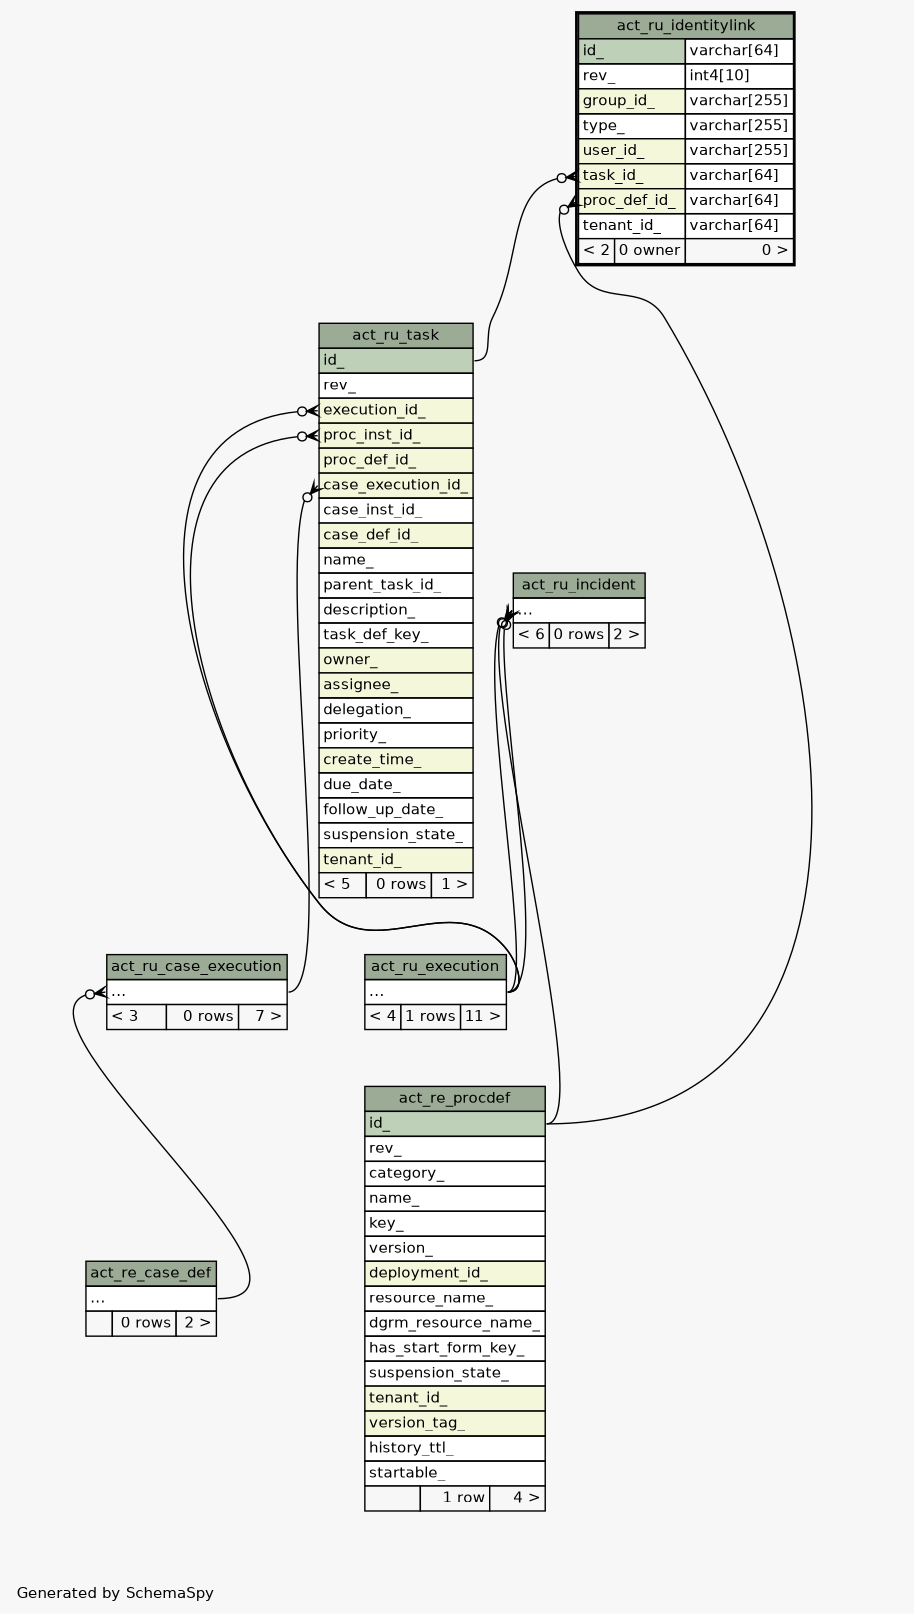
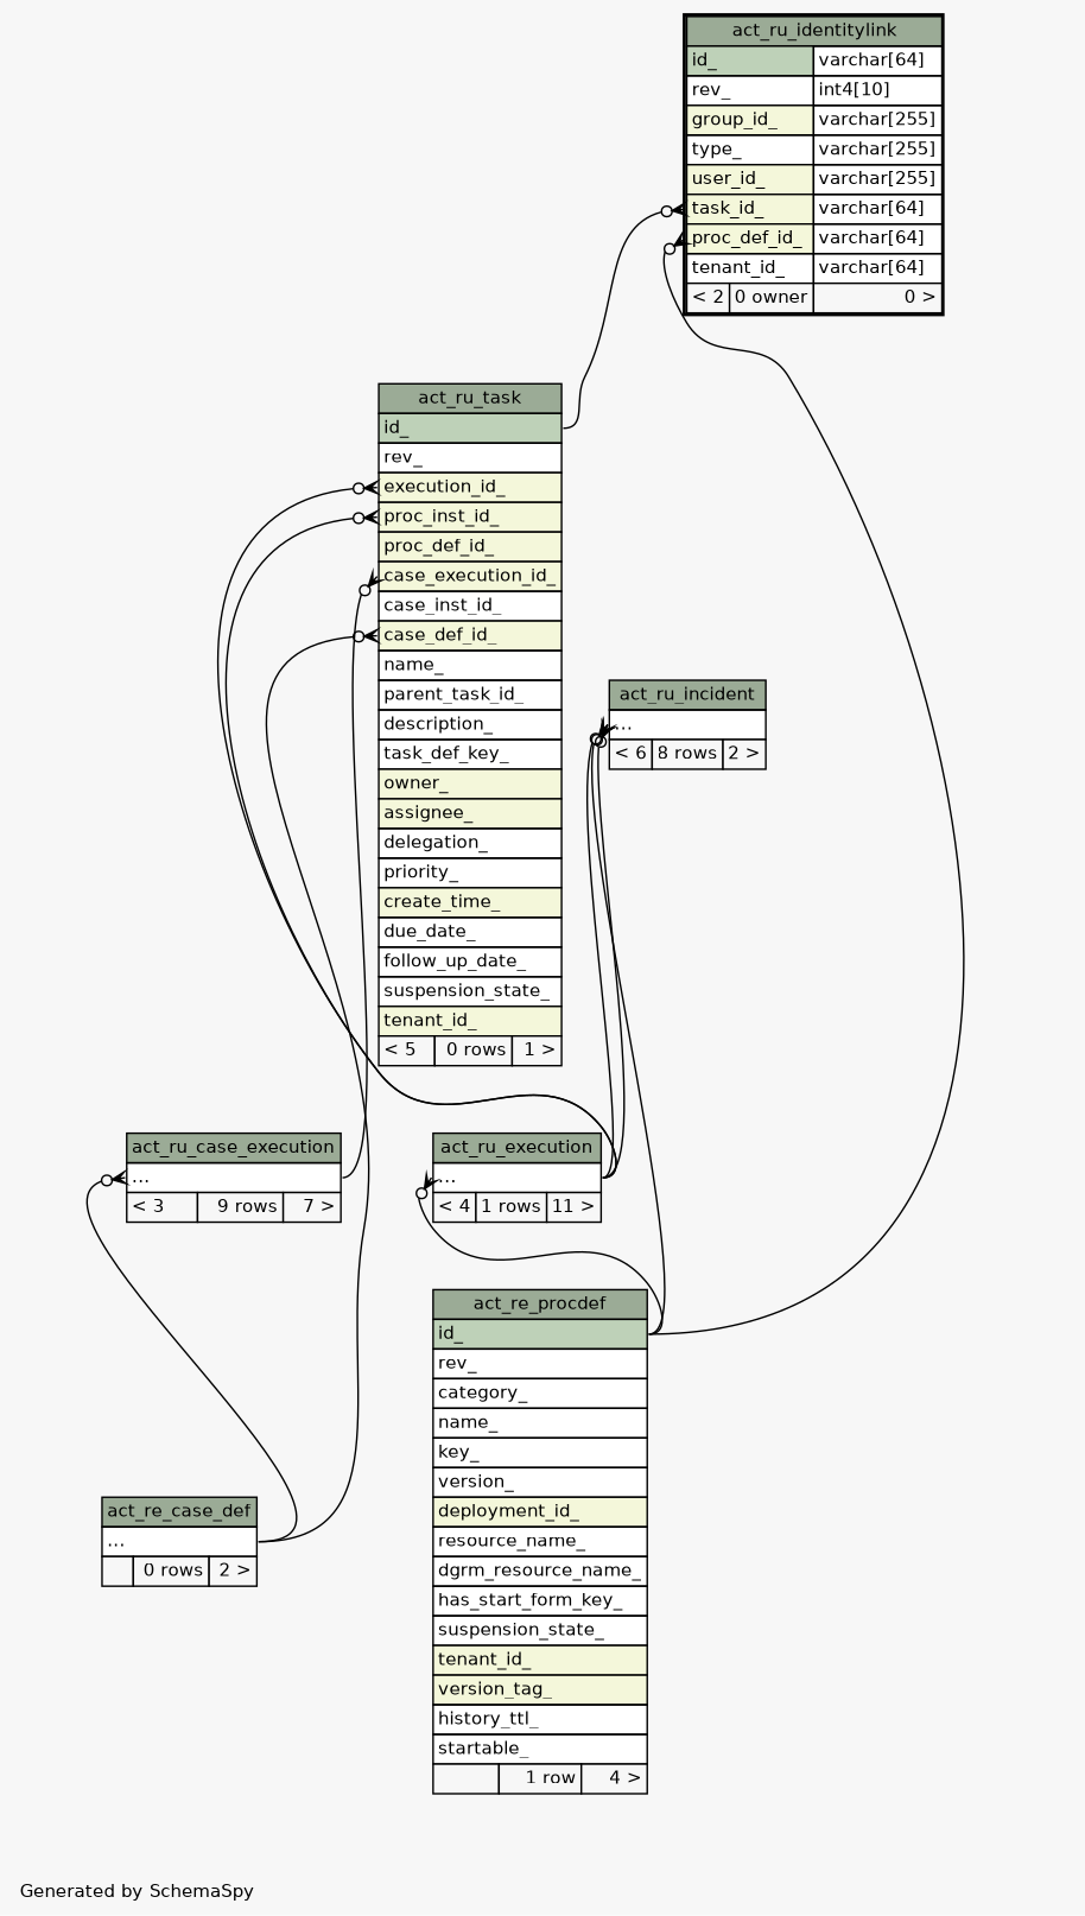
  digraph {
    bgcolor="#f7f7f7"
    fontname=Helvetica
    fontsize=11
    label="\nGenerated by SchemaSpy"
    labeljust=l
    nodesep=0.18
    rankdir=TB
    ranksep=0.46
    node [fontname=Helvetica fontsize=11 shape=plaintext]
    edge [arrowhead=none arrowsize=0.8 arrowtail=crowodot dir=back headport="elipses:e" tailport="elipses:w"]
-   n1 [label=<     <TABLE BORDER="0" CELLBORDER="1" CELLSPACING="0" BGCOLOR="#ffffff">       <TR><TD COLSPAN="3" BGCOLOR="#9bab96" ALIGN="CENTER">act_ru_case_execution</TD></TR>       <TR><TD PORT="elipses" COLSPAN="3" ALIGN="LEFT">...</TD></TR>       <TR><TD ALIGN="LEFT" BGCOLOR="#f7f7f7">&lt; 3</TD><TD ALIGN="RIGHT" BGCOLOR="#f7f7f7">0 rows</TD><TD ALIGN="RIGHT" BGCOLOR="#f7f7f7">7 &gt;</TD></TR>     </TABLE>>]
+   n1 [label=<     <TABLE BORDER="0" CELLBORDER="1" CELLSPACING="0" BGCOLOR="#ffffff">       <TR><TD COLSPAN="3" BGCOLOR="#9bab96" ALIGN="CENTER">act_ru_case_execution</TD></TR>       <TR><TD PORT="elipses" COLSPAN="3" ALIGN="LEFT">...</TD></TR>       <TR><TD ALIGN="LEFT" BGCOLOR="#f7f7f7">&lt; 3</TD><TD ALIGN="RIGHT" BGCOLOR="#f7f7f7">9 rows</TD><TD ALIGN="RIGHT" BGCOLOR="#f7f7f7">7 &gt;</TD></TR>     </TABLE>>]
    n2 [label=<     <TABLE BORDER="0" CELLBORDER="1" CELLSPACING="0" BGCOLOR="#ffffff">       <TR><TD COLSPAN="3" BGCOLOR="#9bab96" ALIGN="CENTER">act_re_case_def</TD></TR>       <TR><TD PORT="elipses" COLSPAN="3" ALIGN="LEFT">...</TD></TR>       <TR><TD ALIGN="LEFT" BGCOLOR="#f7f7f7">  </TD><TD ALIGN="RIGHT" BGCOLOR="#f7f7f7">0 rows</TD><TD ALIGN="RIGHT" BGCOLOR="#f7f7f7">2 &gt;</TD></TR>     </TABLE>>]
    n3 [label=<     <TABLE BORDER="0" CELLBORDER="1" CELLSPACING="0" BGCOLOR="#ffffff">       <TR><TD COLSPAN="3" BGCOLOR="#9bab96" ALIGN="CENTER">act_ru_execution</TD></TR>       <TR><TD PORT="elipses" COLSPAN="3" ALIGN="LEFT">...</TD></TR>       <TR><TD ALIGN="LEFT" BGCOLOR="#f7f7f7">&lt; 4</TD><TD ALIGN="RIGHT" BGCOLOR="#f7f7f7">1 rows</TD><TD ALIGN="RIGHT" BGCOLOR="#f7f7f7">11 &gt;</TD></TR>     </TABLE>>]
    n4 [label=<     <TABLE BORDER="0" CELLBORDER="1" CELLSPACING="0" BGCOLOR="#ffffff">       <TR><TD COLSPAN="3" BGCOLOR="#9bab96" ALIGN="CENTER">act_re_procdef</TD></TR>       <TR><TD PORT="id_" COLSPAN="3" BGCOLOR="#bed1b8" ALIGN="LEFT">id_</TD></TR>       <TR><TD PORT="rev_" COLSPAN="3" ALIGN="LEFT">rev_</TD></TR>       <TR><TD PORT="category_" COLSPAN="3" ALIGN="LEFT">category_</TD></TR>       <TR><TD PORT="name_" COLSPAN="3" ALIGN="LEFT">name_</TD></TR>       <TR><TD PORT="key_" COLSPAN="3" ALIGN="LEFT">key_</TD></TR>       <TR><TD PORT="version_" COLSPAN="3" ALIGN="LEFT">version_</TD></TR>       <TR><TD PORT="deployment_id_" COLSPAN="3" BGCOLOR="#f4f7da" ALIGN="LEFT">deployment_id_</TD></TR>       <TR><TD PORT="resource_name_" COLSPAN="3" ALIGN="LEFT">resource_name_</TD></TR>       <TR><TD PORT="dgrm_resource_name_" COLSPAN="3" ALIGN="LEFT">dgrm_resource_name_</TD></TR>       <TR><TD PORT="has_start_form_key_" COLSPAN="3" ALIGN="LEFT">has_start_form_key_</TD></TR>       <TR><TD PORT="suspension_state_" COLSPAN="3" ALIGN="LEFT">suspension_state_</TD></TR>       <TR><TD PORT="tenant_id_" COLSPAN="3" BGCOLOR="#f4f7da" ALIGN="LEFT">tenant_id_</TD></TR>       <TR><TD PORT="version_tag_" COLSPAN="3" BGCOLOR="#f4f7da" ALIGN="LEFT">version_tag_</TD></TR>       <TR><TD PORT="history_ttl_" COLSPAN="3" ALIGN="LEFT">history_ttl_</TD></TR>       <TR><TD PORT="startable_" COLSPAN="3" ALIGN="LEFT">startable_</TD></TR>       <TR><TD ALIGN="LEFT" BGCOLOR="#f7f7f7">  </TD><TD ALIGN="RIGHT" BGCOLOR="#f7f7f7">1 row</TD><TD ALIGN="RIGHT" BGCOLOR="#f7f7f7">4 &gt;</TD></TR>     </TABLE>>]
    n5 [label=<     <TABLE BORDER="2" CELLBORDER="1" CELLSPACING="0" BGCOLOR="#ffffff">       <TR><TD COLSPAN="3" BGCOLOR="#9bab96" ALIGN="CENTER">act_ru_identitylink</TD></TR>       <TR><TD PORT="id_" COLSPAN="2" BGCOLOR="#bed1b8" ALIGN="LEFT">id_</TD><TD PORT="id_.type" ALIGN="LEFT">varchar[64]</TD></TR>       <TR><TD PORT="rev_" COLSPAN="2" ALIGN="LEFT">rev_</TD><TD PORT="rev_.type" ALIGN="LEFT">int4[10]</TD></TR>       <TR><TD PORT="group_id_" COLSPAN="2" BGCOLOR="#f4f7da" ALIGN="LEFT">group_id_</TD><TD PORT="group_id_.type" ALIGN="LEFT">varchar[255]</TD></TR>       <TR><TD PORT="type_" COLSPAN="2" ALIGN="LEFT">type_</TD><TD PORT="type_.type" ALIGN="LEFT">varchar[255]</TD></TR>       <TR><TD PORT="user_id_" COLSPAN="2" BGCOLOR="#f4f7da" ALIGN="LEFT">user_id_</TD><TD PORT="user_id_.type" ALIGN="LEFT">varchar[255]</TD></TR>       <TR><TD PORT="task_id_" COLSPAN="2" BGCOLOR="#f4f7da" ALIGN="LEFT">task_id_</TD><TD PORT="task_id_.type" ALIGN="LEFT">varchar[64]</TD></TR>       <TR><TD PORT="proc_def_id_" COLSPAN="2" BGCOLOR="#f4f7da" ALIGN="LEFT">proc_def_id_</TD><TD PORT="proc_def_id_.type" ALIGN="LEFT">varchar[64]</TD></TR>       <TR><TD PORT="tenant_id_" COLSPAN="2" ALIGN="LEFT">tenant_id_</TD><TD PORT="tenant_id_.type" ALIGN="LEFT">varchar[64]</TD></TR>       <TR><TD ALIGN="LEFT" BGCOLOR="#f7f7f7">&lt; 2</TD><TD ALIGN="RIGHT" BGCOLOR="#f7f7f7">0 owner</TD><TD ALIGN="RIGHT" BGCOLOR="#f7f7f7">0 &gt;</TD></TR>     </TABLE>>]
    n6 [label=<     <TABLE BORDER="0" CELLBORDER="1" CELLSPACING="0" BGCOLOR="#ffffff">       <TR><TD COLSPAN="3" BGCOLOR="#9bab96" ALIGN="CENTER">act_ru_task</TD></TR>       <TR><TD PORT="id_" COLSPAN="3" BGCOLOR="#bed1b8" ALIGN="LEFT">id_</TD></TR>       <TR><TD PORT="rev_" COLSPAN="3" ALIGN="LEFT">rev_</TD></TR>       <TR><TD PORT="execution_id_" COLSPAN="3" BGCOLOR="#f4f7da" ALIGN="LEFT">execution_id_</TD></TR>       <TR><TD PORT="proc_inst_id_" COLSPAN="3" BGCOLOR="#f4f7da" ALIGN="LEFT">proc_inst_id_</TD></TR>       <TR><TD PORT="proc_def_id_" COLSPAN="3" BGCOLOR="#f4f7da" ALIGN="LEFT">proc_def_id_</TD></TR>       <TR><TD PORT="case_execution_id_" COLSPAN="3" BGCOLOR="#f4f7da" ALIGN="LEFT">case_execution_id_</TD></TR>       <TR><TD PORT="case_inst_id_" COLSPAN="3" ALIGN="LEFT">case_inst_id_</TD></TR>       <TR><TD PORT="case_def_id_" COLSPAN="3" BGCOLOR="#f4f7da" ALIGN="LEFT">case_def_id_</TD></TR>       <TR><TD PORT="name_" COLSPAN="3" ALIGN="LEFT">name_</TD></TR>       <TR><TD PORT="parent_task_id_" COLSPAN="3" ALIGN="LEFT">parent_task_id_</TD></TR>       <TR><TD PORT="description_" COLSPAN="3" ALIGN="LEFT">description_</TD></TR>       <TR><TD PORT="task_def_key_" COLSPAN="3" ALIGN="LEFT">task_def_key_</TD></TR>       <TR><TD PORT="owner_" COLSPAN="3" BGCOLOR="#f4f7da" ALIGN="LEFT">owner_</TD></TR>       <TR><TD PORT="assignee_" COLSPAN="3" BGCOLOR="#f4f7da" ALIGN="LEFT">assignee_</TD></TR>       <TR><TD PORT="delegation_" COLSPAN="3" ALIGN="LEFT">delegation_</TD></TR>       <TR><TD PORT="priority_" COLSPAN="3" ALIGN="LEFT">priority_</TD></TR>       <TR><TD PORT="create_time_" COLSPAN="3" BGCOLOR="#f4f7da" ALIGN="LEFT">create_time_</TD></TR>       <TR><TD PORT="due_date_" COLSPAN="3" ALIGN="LEFT">due_date_</TD></TR>       <TR><TD PORT="follow_up_date_" COLSPAN="3" ALIGN="LEFT">follow_up_date_</TD></TR>       <TR><TD PORT="suspension_state_" COLSPAN="3" ALIGN="LEFT">suspension_state_</TD></TR>       <TR><TD PORT="tenant_id_" COLSPAN="3" BGCOLOR="#f4f7da" ALIGN="LEFT">tenant_id_</TD></TR>       <TR><TD ALIGN="LEFT" BGCOLOR="#f7f7f7">&lt; 5</TD><TD ALIGN="RIGHT" BGCOLOR="#f7f7f7">0 rows</TD><TD ALIGN="RIGHT" BGCOLOR="#f7f7f7">1 &gt;</TD></TR>     </TABLE>>]
-   n7 [label=<     <TABLE BORDER="0" CELLBORDER="1" CELLSPACING="0" BGCOLOR="#ffffff">       <TR><TD COLSPAN="3" BGCOLOR="#9bab96" ALIGN="CENTER">act_ru_incident</TD></TR>       <TR><TD PORT="elipses" COLSPAN="3" ALIGN="LEFT">...</TD></TR>       <TR><TD ALIGN="LEFT" BGCOLOR="#f7f7f7">&lt; 6</TD><TD ALIGN="RIGHT" BGCOLOR="#f7f7f7">0 rows</TD><TD ALIGN="RIGHT" BGCOLOR="#f7f7f7">2 &gt;</TD></TR>     </TABLE>>]
+   n7 [label=<     <TABLE BORDER="0" CELLBORDER="1" CELLSPACING="0" BGCOLOR="#ffffff">       <TR><TD COLSPAN="3" BGCOLOR="#9bab96" ALIGN="CENTER">act_ru_incident</TD></TR>       <TR><TD PORT="elipses" COLSPAN="3" ALIGN="LEFT">...</TD></TR>       <TR><TD ALIGN="LEFT" BGCOLOR="#f7f7f7">&lt; 6</TD><TD ALIGN="RIGHT" BGCOLOR="#f7f7f7">8 rows</TD><TD ALIGN="RIGHT" BGCOLOR="#f7f7f7">2 &gt;</TD></TR>     </TABLE>>]
    n1 -> n2
+   n3 -> n4 [headport="id_:e"]
    n5 -> n4 [headport="id_:e" tailport="proc_def_id_:w"]
    n5 -> n6 [headport="id_:e" tailport="task_id_:w"]
    n6 -> n1 [tailport="case_execution_id_:w"]
+   n6 -> n2 [tailport="case_def_id_:w"]
    n6 -> n3 [tailport="execution_id_:w"]
    n6 -> n3 [tailport="proc_inst_id_:w"]
    n7 -> n3
    n7 -> n3
    n7 -> n4 [headport="id_:e"]
  }
